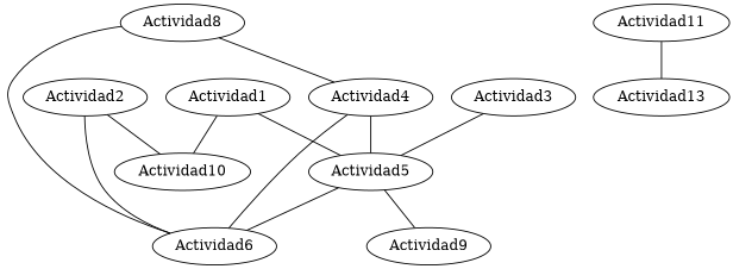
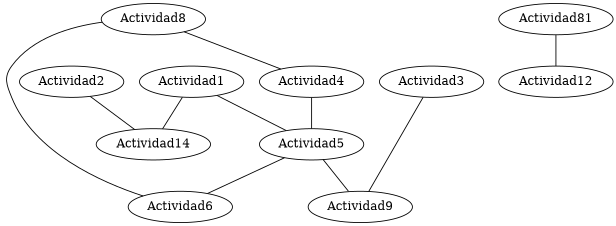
  strict graph {
    node [color=black]
    edge [color=black]
    n1 [label=Actividad1]
-   n2 [label=Actividad10]
+   n2 [label=Actividad14]
    n3 [label=Actividad5]
    n4 [label=Actividad2]
    n5 [label=Actividad6]
    n6 [label=Actividad3]
    n7 [label=Actividad9]
-   n8 [label=Actividad11]
-   n9 [label=Actividad13]
+   n8 [label=Actividad81]
+   n9 [label=Actividad12]
    n10 [label=Actividad8]
    n11 [label=Actividad4]
    n1 -- n2
    n1 -- n3
    n3 -- n5
    n3 -- n7
    n4 -- n2
-   n4 -- n5
-   n6 -- n3
+   n6 -- n7
    n8 -- n9
    n10 -- n5
    n10 -- n11
    n11 -- n3
-   n11 -- n5
  }
